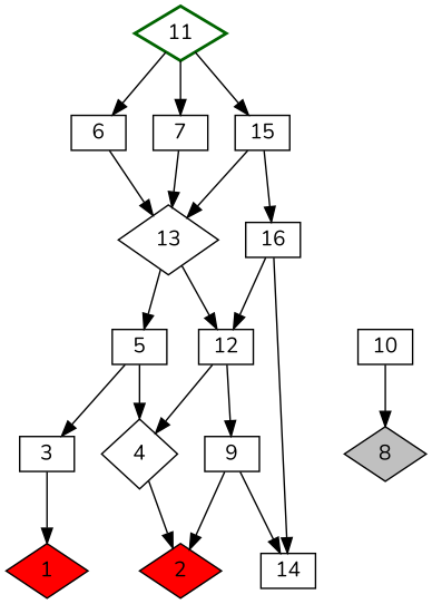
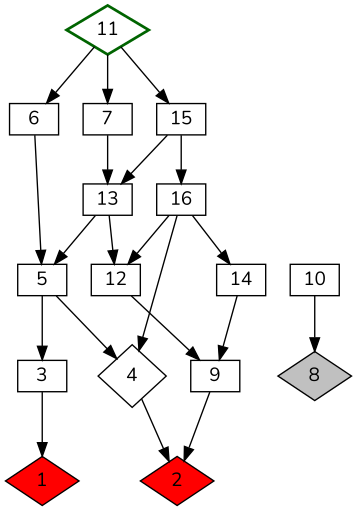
  digraph {
    fontname=Nunito
    node [fontname=Nunito shape=box]
    edge [fontname=Nunito]
    11 [color=darkgreen shape=diamond style=bold]
    1 [fillcolor=red shape=diamond style=filled]
    2 [fillcolor=red shape=diamond style=filled]
    8 [fillcolor=grey shape=diamond style=filled]
    3 [height=0.3 width=0.5]
    4 [height=0.3 shape=diamond width=0.5]
    5 [height=0.3 width=0.5]
    6 [height=0.3 width=0.5]
    7 [height=0.3 width=0.5]
    9 [height=0.3 width=0.5]
    10 [height=0.3 width=0.5]
    12 [height=0.3 width=0.5]
-   13 [height=0.3 shape=diamond width=0.5]
+   13 [height=0.3 width=0.5]
    14 [height=0.3 width=0.5]
    15 [height=0.3 width=0.5]
    16 [height=0.3 width=0.5]
    subgraph sub_1 {
      11
    }
    subgraph sub_2 {
      1
      2
      8
    }
    subgraph sub_3 {
      11
      3
      4
      5
      6
      7
      9
      10
      12
      13
      14
      15
      16
    }
    subgraph sub_4 {
      1
      2
    }
    subgraph sub_5 {
      rank=same
      1
      2
    }
    subgraph sub_6 {
      rank=same
      3
      4
    }
    subgraph sub_7 {
      rank=same
      5
    }
    subgraph sub_8 {
      rank=same
      6
      7
    }
    subgraph sub_9 {
      rank=same
      8
      9
    }
    subgraph sub_10 {
      rank=same
      10
      12
    }
    subgraph sub_11 {
      rank=same
      11
    }
    subgraph sub_12 {
      rank=same
      13
    }
    subgraph sub_13 {
      rank=same
      14
    }
    subgraph sub_14 {
      rank=same
      15
    }
    subgraph sub_15 {
      rank=same
      16
    }
    11 -> 6
    11 -> 7
    11 -> 15
    3 -> 1
    4 -> 2
    5 -> 3
    5 -> 4
-   6 -> 13
+   6 -> 5
    7 -> 13
    9 -> 2
    10 -> 8
-   12 -> 4
+   16 -> 4
    12 -> 9
    13 -> 5
    13 -> 12
-   9 -> 14
+   14 -> 9
    15 -> 13
    15 -> 16
    16 -> 12
    16 -> 14
  }
